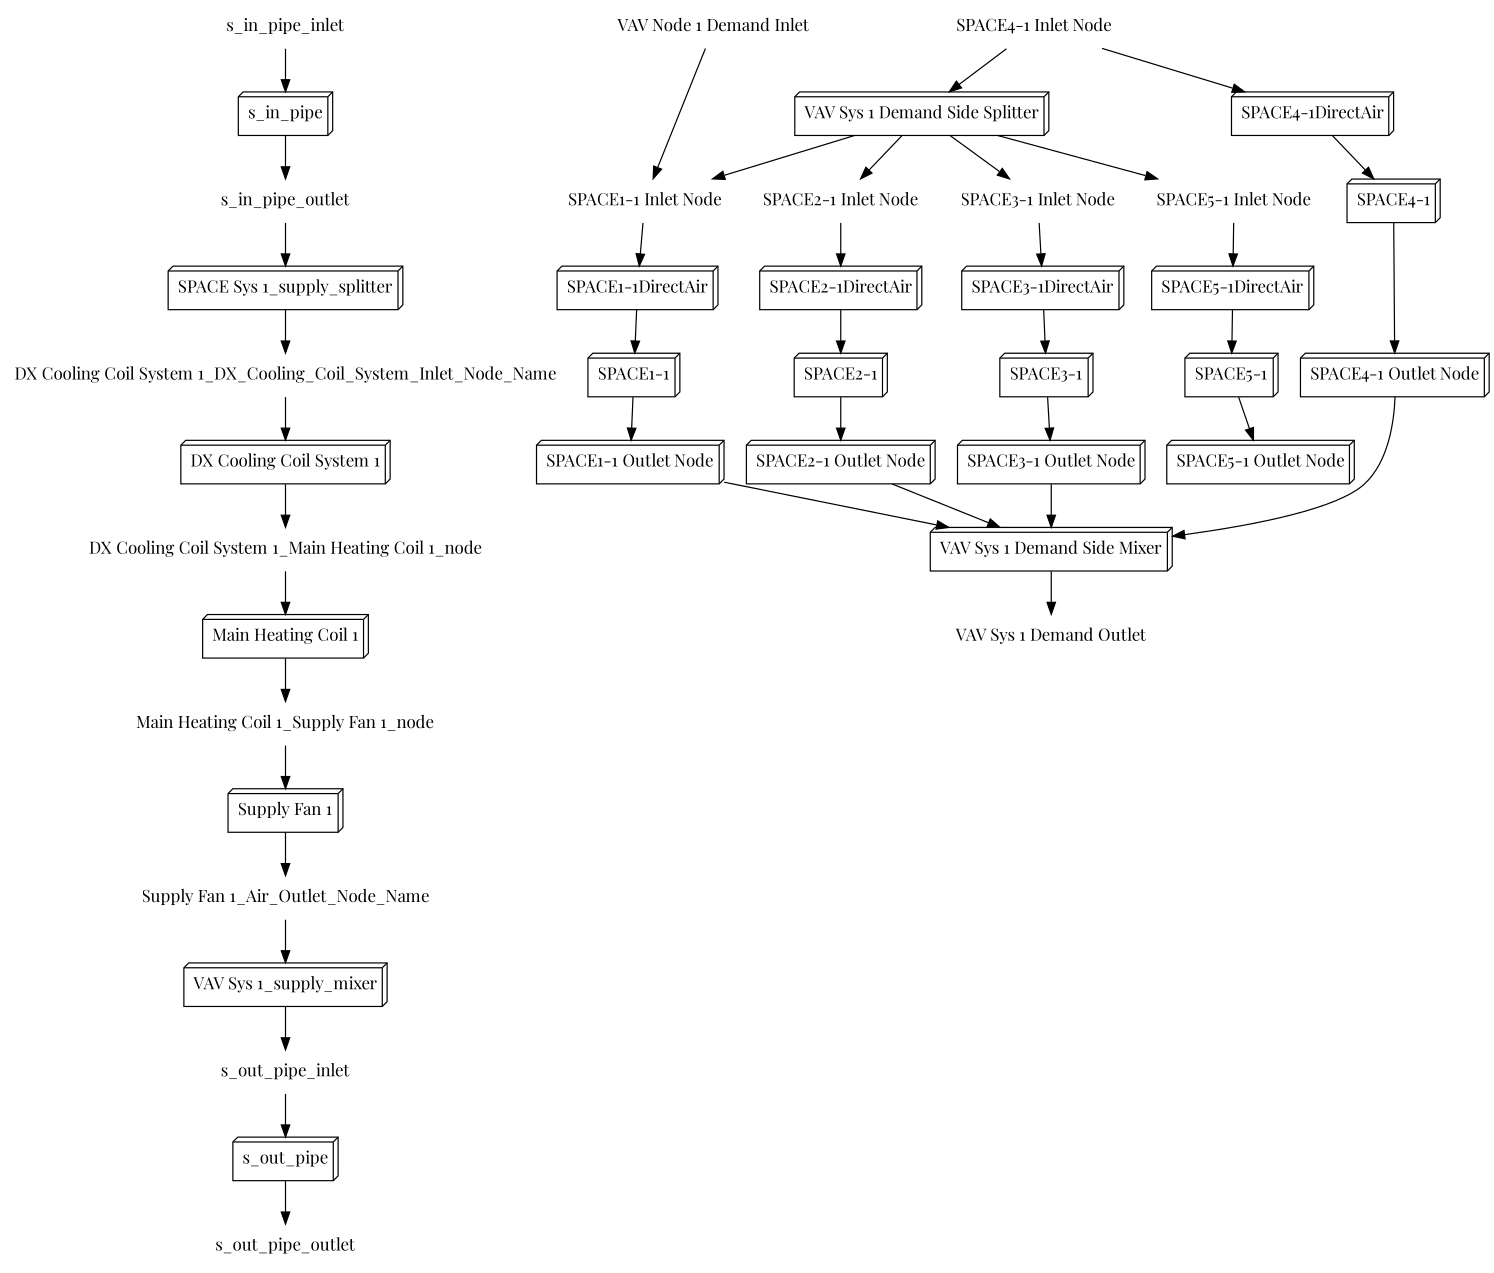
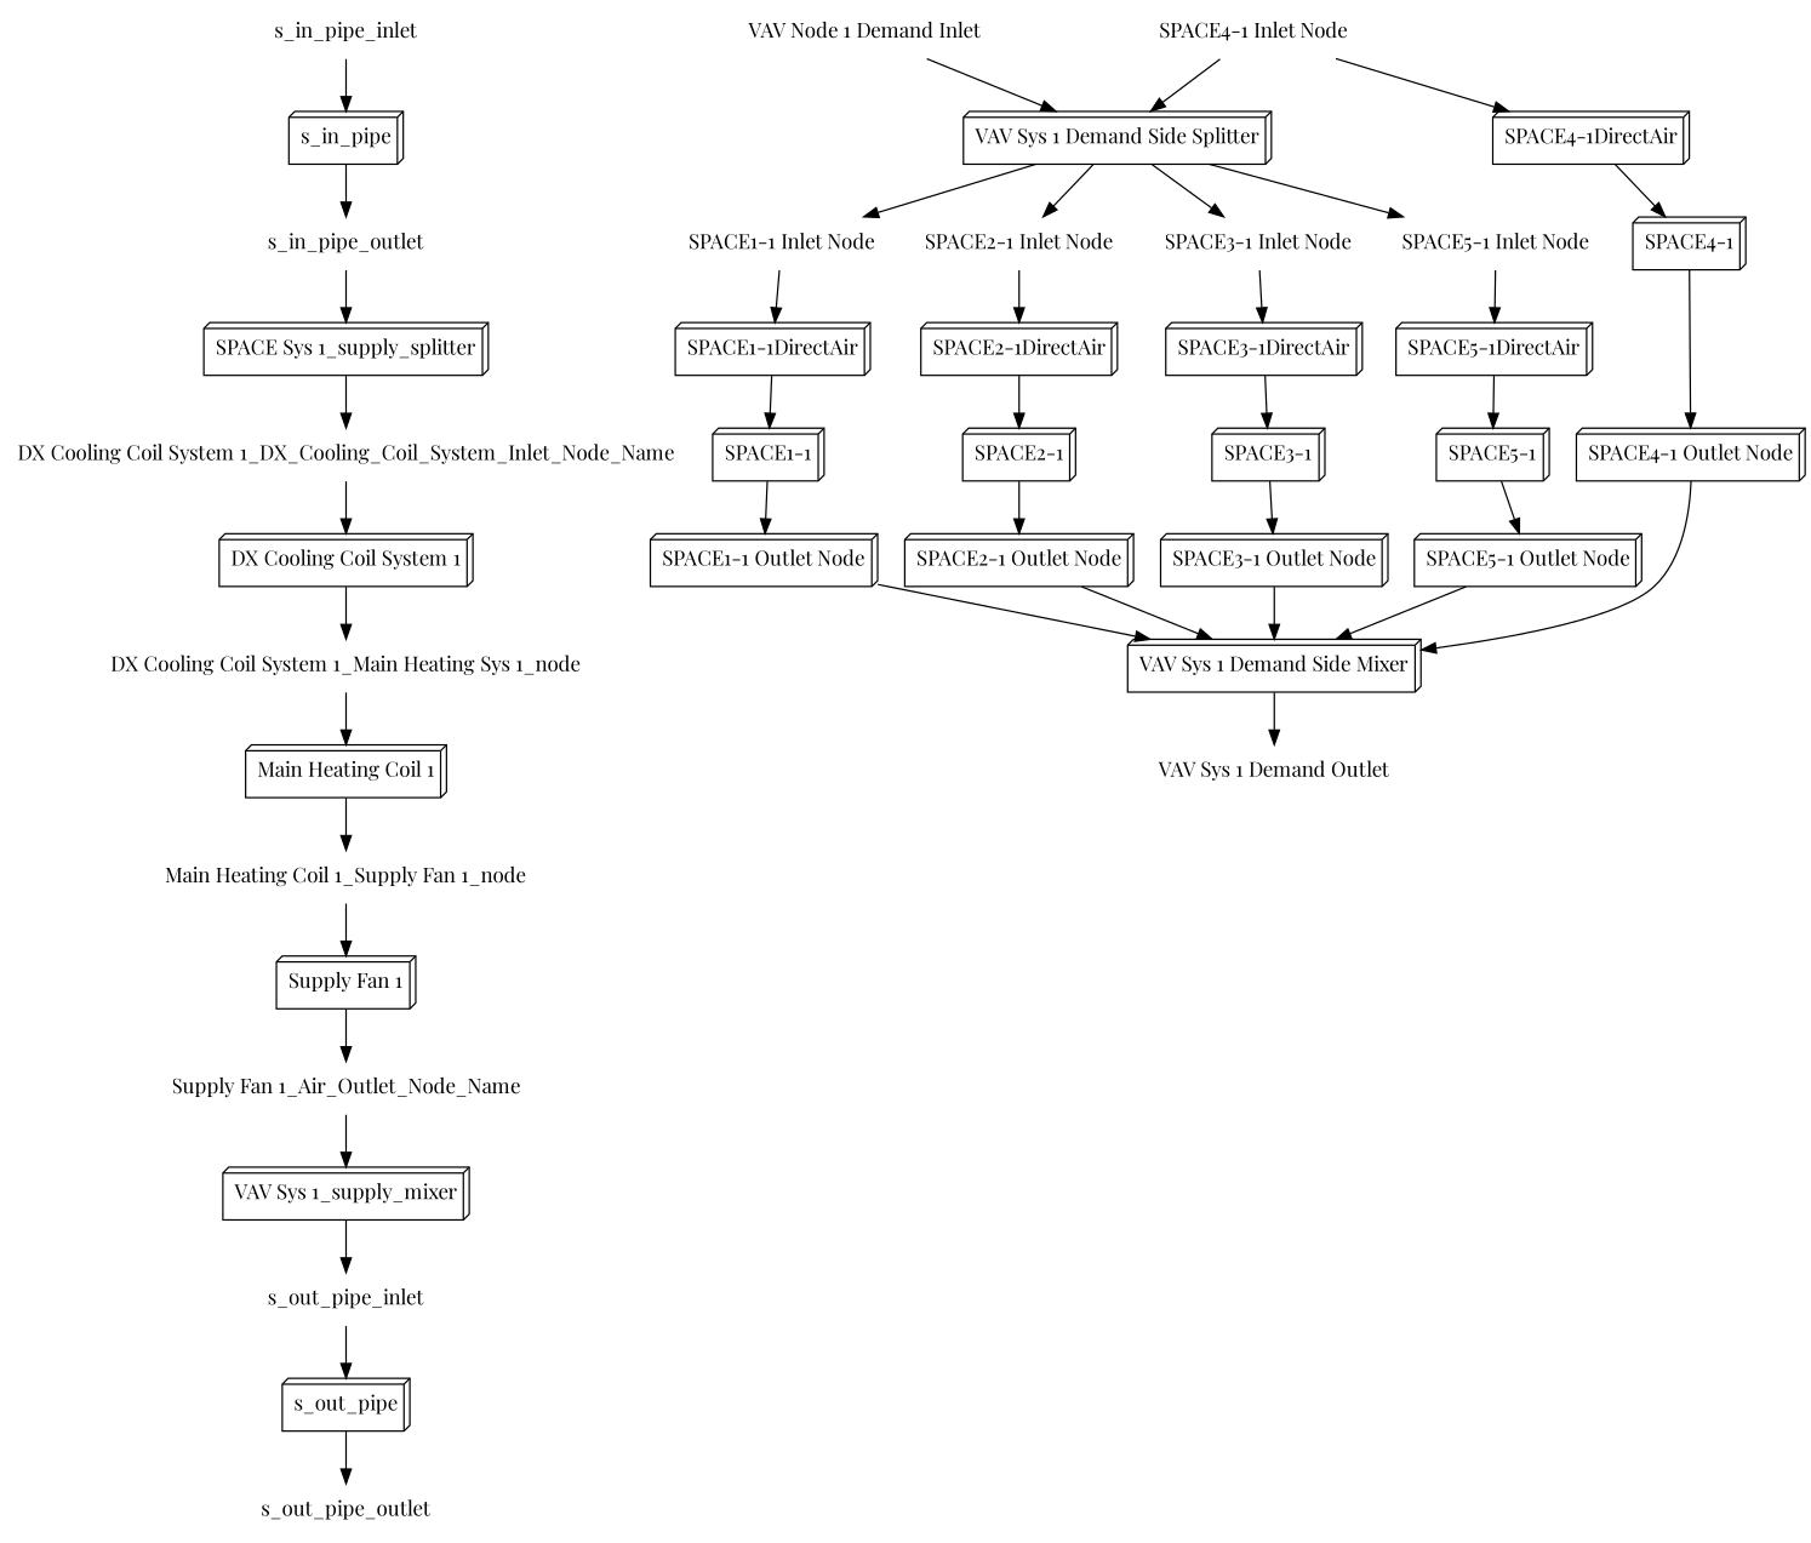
  digraph {
    fontname="Playfair Display"
    node [fontname="Playfair Display" shape=box3d]
    edge [fontname="Playfair Display"]
-   n1 [label="DX Cooling Coil System 1_Main Heating Coil 1_node" shape=plaintext]
+   n1 [label="DX Cooling Coil System 1_Main Heating Sys 1_node" shape=plaintext]
    n2 [label="Main Heating Coil 1"]
    n3 [label="Main Heating Coil 1_Supply Fan 1_node" shape=plaintext]
    n4 [label="SPACE4-1 Outlet Node"]
    n5 [label="VAV Sys 1 Demand Side Mixer"]
    n6 [label="VAV Sys 1 Demand Outlet" shape=plaintext]
    n7 [label="SPACE3-1 Outlet Node"]
    n8 [label="SPACE3-1 Inlet Node" shape=plaintext]
    n9 [label="SPACE3-1DirectAir"]
    n10 [label="SPACE3-1"]
    n11 [label="Supply Fan 1"]
    n12 [label="Supply Fan 1_Air_Outlet_Node_Name" shape=plaintext]
    n13 [label="VAV Sys 1_supply_mixer"]
    n14 [label="VAV Node 1 Demand Inlet" shape=plaintext]
    n15 [label="VAV Sys 1 Demand Side Splitter"]
    n16 [label="SPACE5-1 Inlet Node" shape=plaintext]
    n17 [label="SPACE1-1 Inlet Node" shape=plaintext]
    n18 [label="SPACE2-1 Inlet Node" shape=plaintext]
    n19 [label="SPACE1-1DirectAir"]
    n20 [label="SPACE1-1"]
    n21 [label="SPACE1-1 Outlet Node"]
    n22 [label="SPACE5-1DirectAir"]
    n23 [label="SPACE5-1"]
    n24 [label="SPACE5-1 Outlet Node"]
    n25 [label="SPACE4-1 Inlet Node" shape=plaintext]
    n26 [label="SPACE4-1DirectAir"]
    n27 [label="SPACE2-1DirectAir"]
    n28 [label=s_in_pipe_outlet shape=plaintext]
    n29 [label="SPACE Sys 1_supply_splitter"]
    n30 [label="DX Cooling Coil System 1_DX_Cooling_Coil_System_Inlet_Node_Name" shape=plaintext]
    n31 [label="DX Cooling Coil System 1"]
    n32 [label=s_out_pipe_outlet shape=plaintext]
    n33 [label="SPACE2-1"]
    n34 [label="SPACE2-1 Outlet Node"]
    n35 [label=s_in_pipe]
    n36 [label="SPACE4-1"]
    n37 [label=s_out_pipe_inlet shape=plaintext]
    n38 [label=s_out_pipe]
    n39 [label=s_in_pipe_inlet shape=plaintext]
    n1 -> n2
    n2 -> n3
    n3 -> n11
    n4 -> n5
    n5 -> n6
    n7 -> n5
    n8 -> n9
    n9 -> n10
    n10 -> n7
    n11 -> n12
    n12 -> n13
    n13 -> n37
-   n14 -> n17
+   n14 -> n15
    n15 -> n8
    n15 -> n16
    n15 -> n17
    n15 -> n18
    n16 -> n22
    n17 -> n19
    n18 -> n27
    n19 -> n20
    n20 -> n21
    n21 -> n5
    n22 -> n23
    n23 -> n24
+   n24 -> n5
    n25 -> n15
    n25 -> n26
    n26 -> n36
    n27 -> n33
    n28 -> n29
    n29 -> n30
    n30 -> n31
    n31 -> n1
    n33 -> n34
    n34 -> n5
    n35 -> n28
    n36 -> n4
    n37 -> n38
    n38 -> n32
    n39 -> n35
  }
